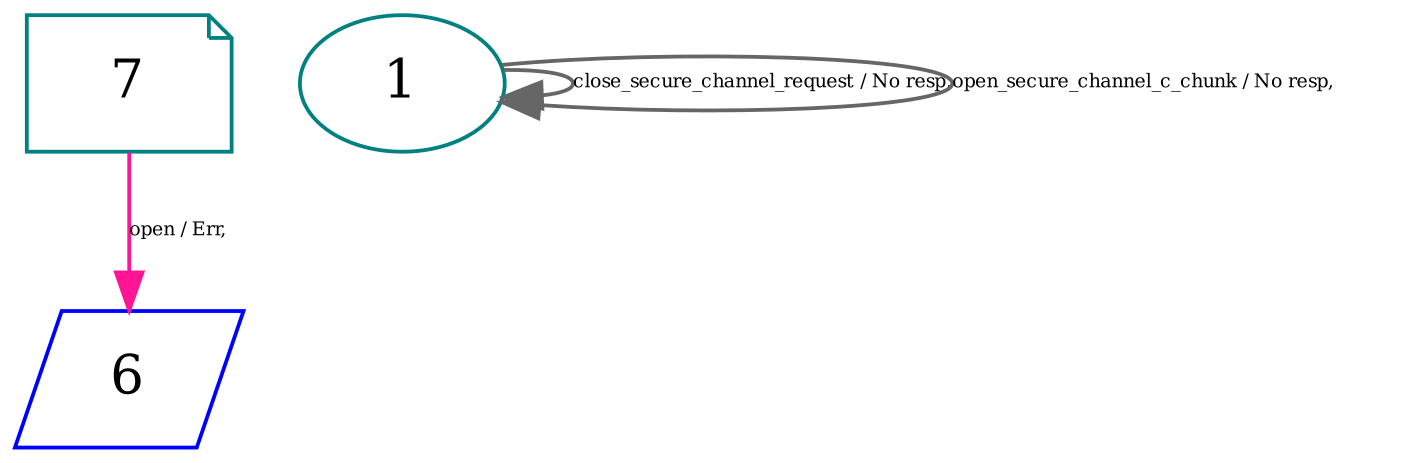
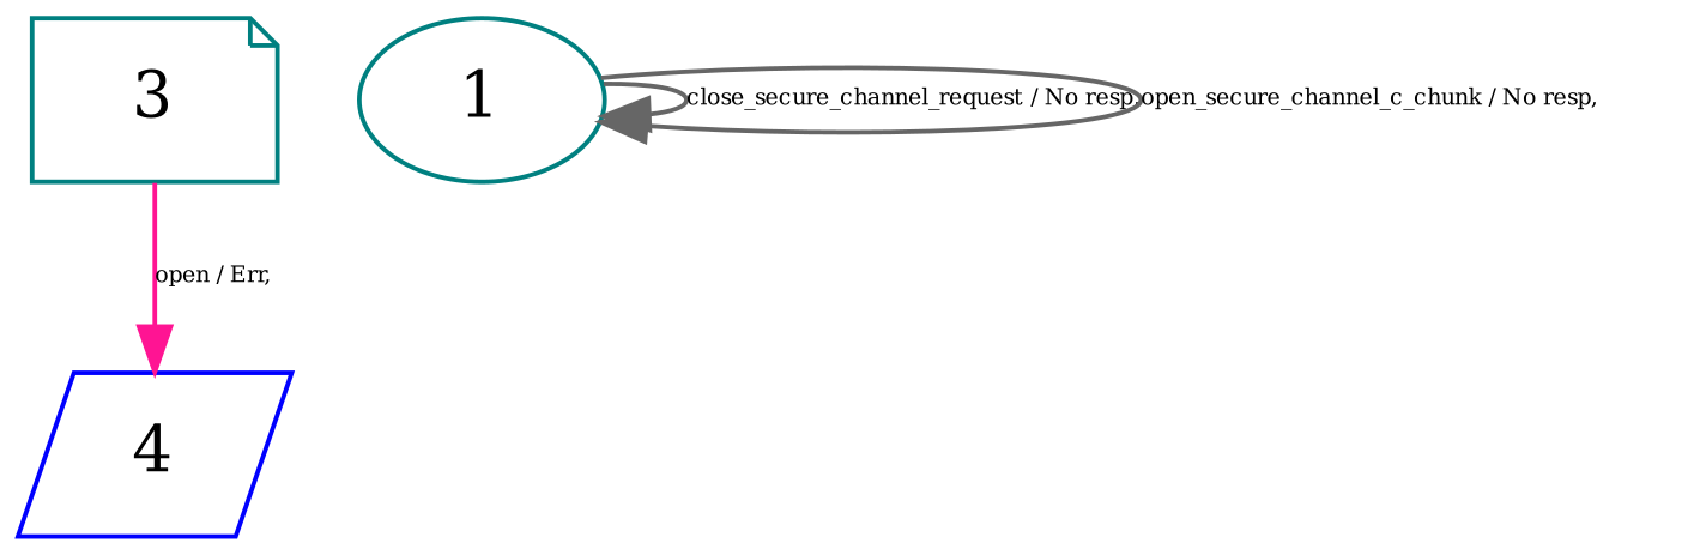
  digraph {
    node [color=teal fillcolor=white style=filled]
    edge [color=gray40 fontsize=5]
-   3 [shape=note label=7]
-   4 [color=blue shape=parallelogram label=6]
+   3 [shape=note]
+   4 [color=blue shape=parallelogram]
    1 [shape=ellipse]
    3 -> 4 [color=deeppink label="open / Err,"]
    1 -> 1 [label="close_secure_channel_request / No resp,"]
    1 -> 1 [label="open_secure_channel_c_chunk / No resp,"]
  }
